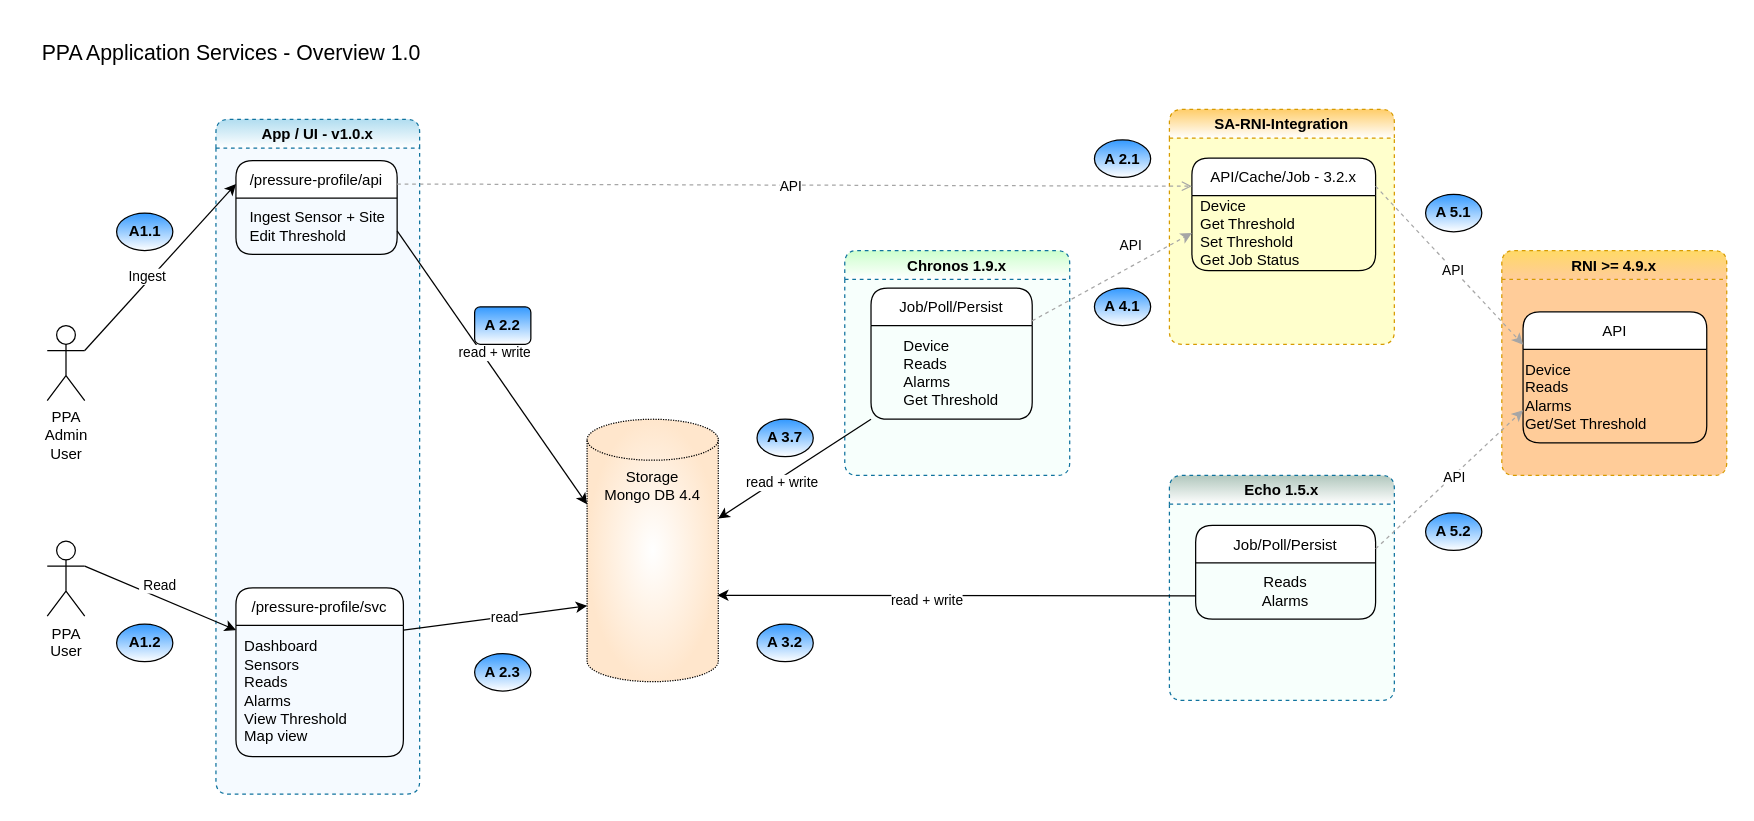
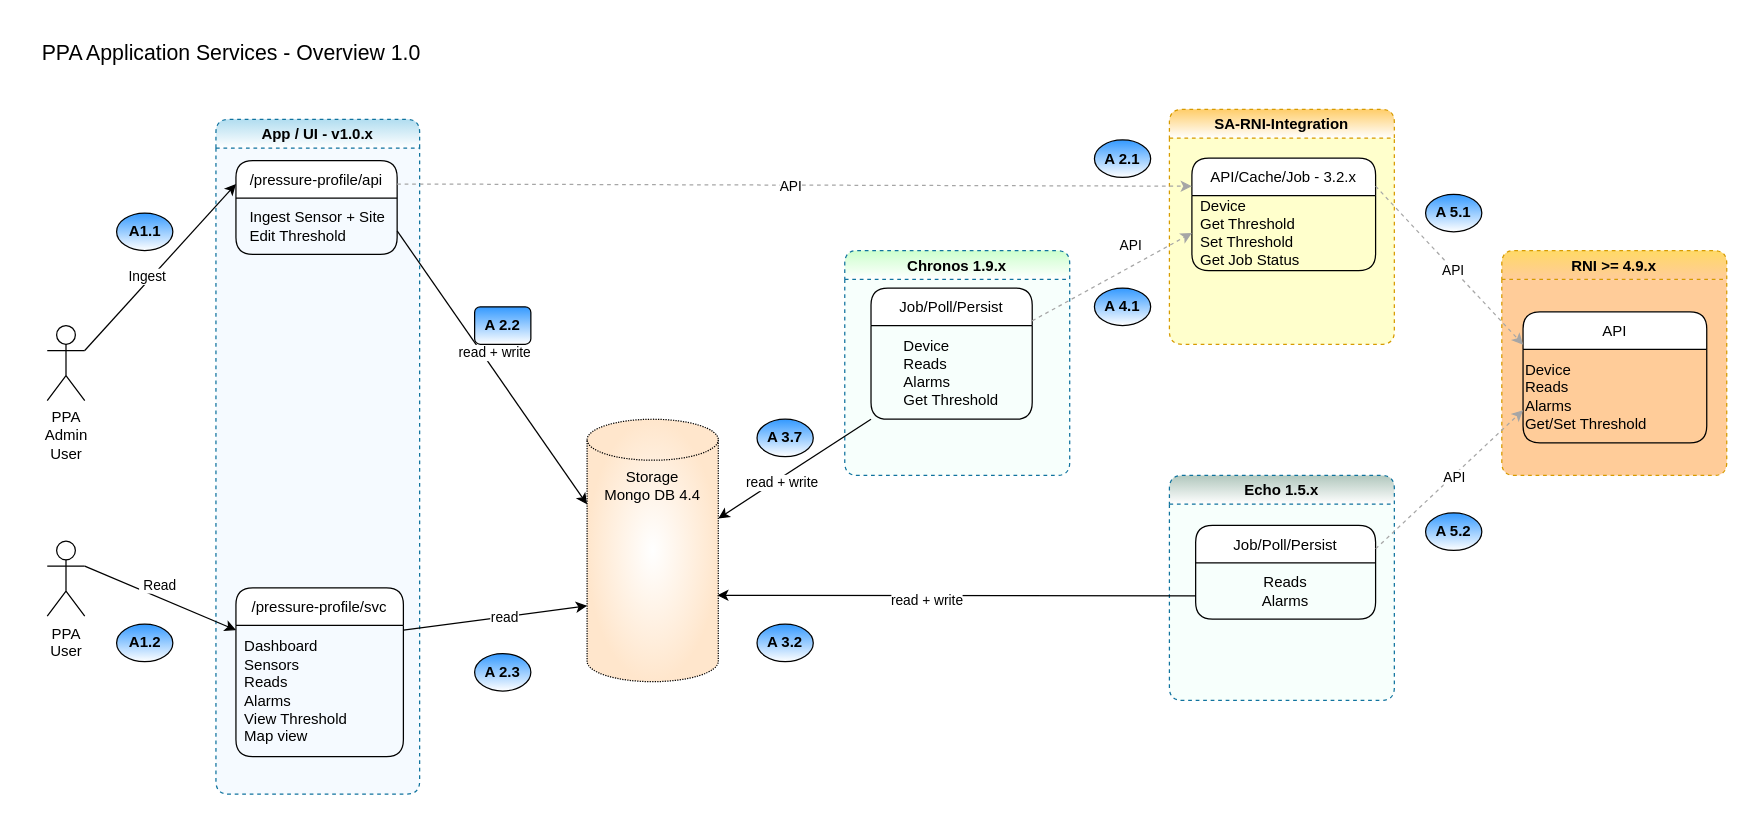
  <mxCell id="0" />
  <mxCell id="1" parent="0" />
  <mxCell id="2" value="Storage&lt;br&gt;Mongo DB 4.4" style="shape=cylinder3;whiteSpace=wrap;html=1;boundedLbl=1;backgroundOutline=1;size=16.4;strokeColor=default;fillColor=default;gradientColor=#FFE6CC;dashed=1;dashPattern=1 1;gradientDirection=radial;verticalAlign=top;horizontal=1;" parent="1" vertex="1"><mxGeometry x="469" y="335" width="105" height="210" as="geometry" /></mxCell>
  <mxCell id="3" value="PPA&lt;br&gt;Admin&lt;br&gt;User" style="shape=umlActor;verticalLabelPosition=bottom;verticalAlign=top;html=1;outlineConnect=0;rounded=1;" parent="1" vertex="1"><mxGeometry x="37" y="260" width="30" height="60" as="geometry" /></mxCell>
  <mxCell id="4" value="&lt;b&gt;A 4.1&lt;/b&gt;" style="ellipse;whiteSpace=wrap;html=1;gradientColor=#ffffff;fillColor=#3399FF;" parent="1" vertex="1"><mxGeometry x="875" y="230" width="45" height="30" as="geometry" /></mxCell>
  <mxCell id="5" value="SA-RNI-Integration" style="swimlane;rounded=1;dashed=1;fillColor=#FFCD69;strokeColor=#d79b00;swimlaneFillColor=#FFFFCC;gradientColor=#ffffff;" parent="1" vertex="1"><mxGeometry x="935" y="87" width="180" height="188" as="geometry" /></mxCell>
  <mxCell id="6" value="API/Cache/Job - 3.2.x" style="swimlane;fontStyle=0;childLayout=stackLayout;horizontal=1;startSize=30;horizontalStack=0;resizeParent=1;resizeParentMax=0;resizeLast=0;collapsible=1;marginBottom=0;rounded=1;" parent="5" vertex="1"><mxGeometry x="18" y="39" width="147" height="90" as="geometry" /></mxCell>
  <mxCell id="7" value="Device&lt;br&gt;Get Threshold&lt;br&gt;Set Threshold&lt;br&gt;Get Job Status&lt;br&gt;" style="text;html=1;strokeColor=none;fillColor=none;align=left;verticalAlign=middle;whiteSpace=wrap;rounded=0;spacingLeft=5;" vertex="1" parent="6"><mxGeometry y="30" width="147" height="60" as="geometry" /></mxCell>
  <mxCell id="8" value="PPA Application Services - Overview 1.0" style="text;html=1;strokeColor=none;fillColor=none;align=center;verticalAlign=middle;whiteSpace=wrap;rounded=0;dashed=1;dashPattern=1 1;fontSize=17;shadow=1;sketch=0;" parent="1" vertex="1"><mxGeometry x="20" y="20" width="329" height="45" as="geometry" /></mxCell>
  <mxCell id="9" value="&lt;b&gt;A 3.2&lt;/b&gt;" style="ellipse;whiteSpace=wrap;html=1;gradientColor=#ffffff;fillColor=#3399FF;" parent="1" vertex="1"><mxGeometry x="605" y="499" width="45" height="30" as="geometry" /></mxCell>
  <mxCell id="10" value="&lt;b&gt;A 3.7&lt;/b&gt;" style="ellipse;whiteSpace=wrap;html=1;gradientColor=#ffffff;fillColor=#3399FF;" parent="1" vertex="1"><mxGeometry x="605" y="335" width="45" height="30" as="geometry" /></mxCell>
  <mxCell id="11" value="App / UI - v1.0.x" style="swimlane;rounded=1;dashed=1;fillColor=#b1ddf0;strokeColor=#10739e;swimlaneFillColor=#F5FAFF;gradientColor=#ffffff;" vertex="1" parent="1"><mxGeometry x="172" y="95" width="163" height="540" as="geometry" /></mxCell>
  <mxCell id="12" value="/pressure-profile/svc" style="swimlane;fontStyle=0;childLayout=stackLayout;horizontal=1;startSize=30;horizontalStack=0;resizeParent=1;resizeParentMax=0;resizeLast=0;collapsible=1;marginBottom=0;rounded=1;" vertex="1" parent="11"><mxGeometry x="16" y="375" width="134" height="135" as="geometry" /></mxCell>
  <mxCell id="13" value="Dashboard&lt;br&gt;Sensors&lt;br&gt;Reads&lt;br&gt;Alarms&lt;br&gt;View Threshold&lt;br&gt;Map view" style="text;html=1;strokeColor=none;fillColor=none;align=left;verticalAlign=middle;whiteSpace=wrap;rounded=0;spacingLeft=5;" vertex="1" parent="12"><mxGeometry y="30" width="134" height="105" as="geometry" /></mxCell>
  <mxCell id="14" value="/pressure-profile/api" style="swimlane;fontStyle=0;childLayout=stackLayout;horizontal=1;startSize=30;horizontalStack=0;resizeParent=1;resizeParentMax=0;resizeLast=0;collapsible=1;marginBottom=0;rounded=1;" vertex="1" parent="11"><mxGeometry x="16" y="33" width="129" height="75" as="geometry" /></mxCell>
  <mxCell id="15" value="Ingest Sensor + Site&lt;br&gt;&lt;div style=&quot;text-align: left;&quot;&gt;&lt;span style=&quot;background-color: initial;&quot;&gt;Edit Threshold&lt;/span&gt;&lt;/div&gt;" style="text;html=1;align=center;verticalAlign=middle;resizable=0;points=[];autosize=1;strokeColor=none;fillColor=none;" vertex="1" parent="14"><mxGeometry y="30" width="129" height="45" as="geometry" /></mxCell>
  <mxCell id="16" value="PPA &lt;br&gt;User" style="shape=umlActor;verticalLabelPosition=bottom;verticalAlign=top;html=1;outlineConnect=0;rounded=1;" vertex="1" parent="1"><mxGeometry x="37" y="432.5" width="30" height="60" as="geometry" /></mxCell>
  <mxCell id="17" value="&amp;nbsp;Read&amp;nbsp;" style="endArrow=classic;html=1;rounded=0;entryX=0;entryY=0.25;entryDx=0;entryDy=0;exitX=1;exitY=0.333;exitDx=0;exitDy=0;exitPerimeter=0;" parent="1" target="12" edge="1" source="16"><mxGeometry x="-0.051" y="8" width="50" height="50" relative="1" as="geometry"><mxPoint x="67" y="628.5" as="sourcePoint" /><mxPoint x="172" y="614" as="targetPoint" /><mxPoint y="-1" as="offset" /></mxGeometry></mxCell>
  <mxCell id="18" value="&lt;b&gt;A1.2&lt;/b&gt;" style="ellipse;whiteSpace=wrap;html=1;gradientColor=#ffffff;fillColor=#3399FF;" vertex="1" parent="1"><mxGeometry x="92.5" y="499" width="45" height="30" as="geometry" /></mxCell>
  <mxCell id="19" value="read + write" style="endArrow=classic;html=1;rounded=0;entryX=0;entryY=0;entryDx=0;entryDy=68.2;exitX=1;exitY=0.75;exitDx=0;exitDy=0;entryPerimeter=0;" edge="1" parent="1" source="14" target="2"><mxGeometry x="-0.051" y="8" width="50" height="50" relative="1" as="geometry"><mxPoint x="337" y="327.5" as="sourcePoint" /><mxPoint x="461" y="312.5" as="targetPoint" /><mxPoint y="-1" as="offset" /></mxGeometry></mxCell>
  <mxCell id="20" value="&lt;b&gt;A 2.2&lt;/b&gt;" style="whiteSpace=wrap;html=1;gradientColor=#ffffff;fillColor=#3399FF;rounded=1;" vertex="1" parent="1"><mxGeometry x="379" y="245" width="45" height="30" as="geometry" /></mxCell>
  <mxCell id="21" value="read" style="endArrow=classic;html=1;rounded=0;entryX=0;entryY=0;entryDx=0;entryDy=149.3;exitX=1;exitY=0.25;exitDx=0;exitDy=0;entryPerimeter=0;" edge="1" parent="1" source="12" target="2"><mxGeometry x="0.101" y="-1" width="50" height="50" relative="1" as="geometry"><mxPoint x="337" y="522.5" as="sourcePoint" /><mxPoint x="461" y="507.5" as="targetPoint" /><mxPoint as="offset" /></mxGeometry></mxCell>
  <mxCell id="22" value="&lt;b&gt;A 2.3&lt;br&gt;&lt;/b&gt;" style="ellipse;whiteSpace=wrap;html=1;gradientColor=#ffffff;fillColor=#3399FF;" vertex="1" parent="1"><mxGeometry x="379" y="522.5" width="45" height="30" as="geometry" /></mxCell>
- <mxCell id="23" value="" style="endArrow=open;html=1;rounded=0;exitX=1;exitY=0.25;exitDx=0;exitDy=0;strokeColor=#A6A6A6;shadow=0;dashed=1;entryX=0;entryY=0.25;entryDx=0;entryDy=0;" parent="1" source="14" target="6" edge="1"><mxGeometry width="50" height="50" relative="1" as="geometry"><mxPoint x="1158" y="220" as="sourcePoint" /><mxPoint x="844" y="125" as="targetPoint" /></mxGeometry></mxCell>
+ <mxCell id="23" value="" style="endArrow=classic;html=1;rounded=0;exitX=1;exitY=0.25;exitDx=0;exitDy=0;strokeColor=#A6A6A6;shadow=0;dashed=1;entryX=0;entryY=0.25;entryDx=0;entryDy=0;" parent="1" source="14" target="6" edge="1"><mxGeometry width="50" height="50" relative="1" as="geometry"><mxPoint x="1158" y="220" as="sourcePoint" /><mxPoint x="844" y="125" as="targetPoint" /></mxGeometry></mxCell>
  <mxCell id="24" value="API" style="edgeLabel;html=1;align=center;verticalAlign=middle;resizable=0;points=[];" vertex="1" connectable="0" parent="23"><mxGeometry x="0.052" y="-1" relative="1" as="geometry"><mxPoint x="-20" as="offset" /></mxGeometry></mxCell>
  <mxCell id="25" value="Chronos 1.9.x" style="swimlane;rounded=1;dashed=1;fillColor=#CCFFCC;strokeColor=#10739e;swimlaneFillColor=#F7FFFC;gradientColor=#ffffff;" vertex="1" parent="1"><mxGeometry x="675.21" y="200" width="180" height="180" as="geometry" /></mxCell>
  <mxCell id="26" value="Job/Poll/Persist" style="swimlane;fontStyle=0;childLayout=stackLayout;horizontal=1;startSize=30;horizontalStack=0;resizeParent=1;resizeParentMax=0;resizeLast=0;collapsible=1;marginBottom=0;rounded=1;" vertex="1" parent="25"><mxGeometry x="21" y="30" width="129" height="105" as="geometry" /></mxCell>
  <mxCell id="27" value="&lt;div style=&quot;text-align: left;&quot;&gt;&lt;span style=&quot;background-color: initial;&quot;&gt;Device&lt;br&gt;Reads&lt;/span&gt;&lt;/div&gt;&lt;div style=&quot;text-align: left;&quot;&gt;&lt;span style=&quot;background-color: initial;&quot;&gt;Alarms&lt;br&gt;Get Threshold&lt;/span&gt;&lt;/div&gt;" style="text;html=1;strokeColor=none;fillColor=none;align=center;verticalAlign=middle;whiteSpace=wrap;rounded=0;" vertex="1" parent="26"><mxGeometry y="30" width="129" height="75" as="geometry" /></mxCell>
  <mxCell id="28" value="read + write" style="endArrow=classic;html=1;rounded=0;entryX=1;entryY=0;entryDx=0;entryDy=79.45;entryPerimeter=0;exitX=0;exitY=1;exitDx=0;exitDy=0;" edge="1" parent="1" source="26" target="2"><mxGeometry x="0.201" y="4" width="50" height="50" relative="1" as="geometry"><mxPoint x="724" y="410" as="sourcePoint" /><mxPoint x="454" y="428.75" as="targetPoint" /><mxPoint as="offset" /></mxGeometry></mxCell>
  <mxCell id="29" value="" style="endArrow=classic;html=1;rounded=0;exitX=1;exitY=0.25;exitDx=0;exitDy=0;strokeColor=#A6A6A6;shadow=0;dashed=1;entryX=0;entryY=0.5;entryDx=0;entryDy=0;" edge="1" parent="1" source="26" target="7"><mxGeometry width="50" height="50" relative="1" as="geometry"><mxPoint x="860" y="223" as="sourcePoint" /><mxPoint x="982" y="150" as="targetPoint" /></mxGeometry></mxCell>
  <mxCell id="30" value="&amp;nbsp;API&amp;nbsp;" style="edgeLabel;html=1;align=center;verticalAlign=middle;resizable=0;points=[];" vertex="1" connectable="0" parent="29"><mxGeometry x="-0.081" relative="1" as="geometry"><mxPoint x="20" y="-28" as="offset" /></mxGeometry></mxCell>
  <mxCell id="31" value="Echo 1.5.x" style="swimlane;rounded=1;dashed=1;fillColor=#B1C7BD;strokeColor=#10739e;swimlaneFillColor=#F7FFFC;gradientColor=#ffffff;" vertex="1" parent="1"><mxGeometry x="935" y="380" width="180" height="180" as="geometry" /></mxCell>
  <mxCell id="32" value="Job/Poll/Persist" style="swimlane;fontStyle=0;childLayout=stackLayout;horizontal=1;startSize=30;horizontalStack=0;resizeParent=1;resizeParentMax=0;resizeLast=0;collapsible=1;marginBottom=0;rounded=1;" vertex="1" parent="31"><mxGeometry x="21" y="40" width="144" height="75" as="geometry" /></mxCell>
  <mxCell id="33" value="Reads&lt;br&gt;Alarms&lt;br&gt;" style="text;html=1;strokeColor=none;fillColor=none;align=center;verticalAlign=middle;whiteSpace=wrap;rounded=0;" vertex="1" parent="32"><mxGeometry y="30" width="144" height="45" as="geometry" /></mxCell>
  <mxCell id="34" value="read + write" style="endArrow=classic;html=1;rounded=0;entryX=0.992;entryY=0.671;entryDx=0;entryDy=0;exitX=0;exitY=0.75;exitDx=0;exitDy=0;entryPerimeter=0;" edge="1" parent="1" source="32" target="2"><mxGeometry x="0.124" y="4" width="50" height="50" relative="1" as="geometry"><mxPoint x="965" y="537.5" as="sourcePoint" /><mxPoint x="854" y="552.5" as="targetPoint" /><mxPoint as="offset" /></mxGeometry></mxCell>
  <mxCell id="35" value="&lt;b&gt;A 2.1&lt;/b&gt;" style="ellipse;whiteSpace=wrap;html=1;gradientColor=#ffffff;fillColor=#3399FF;" vertex="1" parent="1"><mxGeometry x="875" y="111.5" width="45" height="30" as="geometry" /></mxCell>
  <mxCell id="36" value="RNI &gt;= 4.9.x" style="swimlane;rounded=1;dashed=1;fillColor=#FFD966;strokeColor=#d79b00;swimlaneFillColor=#FFCC99;gradientColor=#FFCC99;gradientDirection=south;" vertex="1" parent="1"><mxGeometry x="1201" y="200" width="180" height="180" as="geometry" /></mxCell>
  <mxCell id="37" value="API" style="swimlane;fontStyle=0;childLayout=stackLayout;horizontal=1;startSize=30;horizontalStack=0;resizeParent=1;resizeParentMax=0;resizeLast=0;collapsible=1;marginBottom=0;rounded=1;" vertex="1" parent="36"><mxGeometry x="17" y="49" width="147" height="105" as="geometry" /></mxCell>
  <mxCell id="38" value="Device&lt;br&gt;Reads&lt;br&gt;Alarms&lt;br&gt;Get/Set Threshold&lt;br&gt;" style="text;html=1;align=left;verticalAlign=middle;resizable=0;points=[];autosize=1;strokeColor=none;fillColor=none;" vertex="1" parent="37"><mxGeometry y="30" width="147" height="75" as="geometry" /></mxCell>
  <mxCell id="39" value="" style="endArrow=classic;html=1;rounded=0;exitX=1;exitY=0.25;exitDx=0;exitDy=0;strokeColor=#A6A6A6;shadow=0;dashed=1;entryX=0;entryY=0.25;entryDx=0;entryDy=0;" edge="1" parent="1" source="6" target="37"><mxGeometry width="50" height="50" relative="1" as="geometry"><mxPoint x="365" y="250" as="sourcePoint" /><mxPoint x="999" y="249.5" as="targetPoint" /></mxGeometry></mxCell>
  <mxCell id="40" value="API" style="edgeLabel;html=1;align=center;verticalAlign=middle;resizable=0;points=[];" vertex="1" connectable="0" parent="39"><mxGeometry x="0.052" y="-1" relative="1" as="geometry"><mxPoint as="offset" /></mxGeometry></mxCell>
  <mxCell id="41" value="" style="endArrow=classic;html=1;rounded=0;exitX=1;exitY=0.25;exitDx=0;exitDy=0;strokeColor=#A6A6A6;shadow=0;dashed=1;entryX=0;entryY=0.75;entryDx=0;entryDy=0;" edge="1" parent="1" source="32" target="37"><mxGeometry width="50" height="50" relative="1" as="geometry"><mxPoint x="1114" y="174.5" as="sourcePoint" /><mxPoint x="1282" y="287.5" as="targetPoint" /></mxGeometry></mxCell>
  <mxCell id="42" value="API" style="edgeLabel;html=1;align=center;verticalAlign=middle;resizable=0;points=[];" vertex="1" connectable="0" parent="41"><mxGeometry x="0.052" y="-1" relative="1" as="geometry"><mxPoint as="offset" /></mxGeometry></mxCell>
  <mxCell id="43" value="&lt;b&gt;A 5.1&lt;/b&gt;" style="ellipse;whiteSpace=wrap;html=1;gradientColor=#ffffff;fillColor=#3399FF;" vertex="1" parent="1"><mxGeometry x="1140" y="155" width="45" height="30" as="geometry" /></mxCell>
  <mxCell id="44" value="&lt;b&gt;A 5.2&lt;/b&gt;" style="ellipse;whiteSpace=wrap;html=1;gradientColor=#ffffff;fillColor=#3399FF;" vertex="1" parent="1"><mxGeometry x="1140" y="410" width="45" height="30" as="geometry" /></mxCell>
  <mxCell id="45" value="Ingest" style="endArrow=classic;html=1;rounded=0;entryX=0;entryY=0.25;entryDx=0;entryDy=0;exitX=1;exitY=0.333;exitDx=0;exitDy=0;exitPerimeter=0;" parent="1" target="14" edge="1" source="3"><mxGeometry x="-0.139" y="3" width="50" height="50" relative="1" as="geometry"><mxPoint x="67" y="335" as="sourcePoint" /><mxPoint x="169" y="277.5" as="targetPoint" /><mxPoint as="offset" /></mxGeometry></mxCell>
  <mxCell id="46" value="&lt;b&gt;A1.1&lt;/b&gt;" style="ellipse;whiteSpace=wrap;html=1;gradientColor=#ffffff;fillColor=#3399FF;" parent="1" vertex="1"><mxGeometry x="92.5" y="170" width="45" height="30" as="geometry" /></mxCell>
